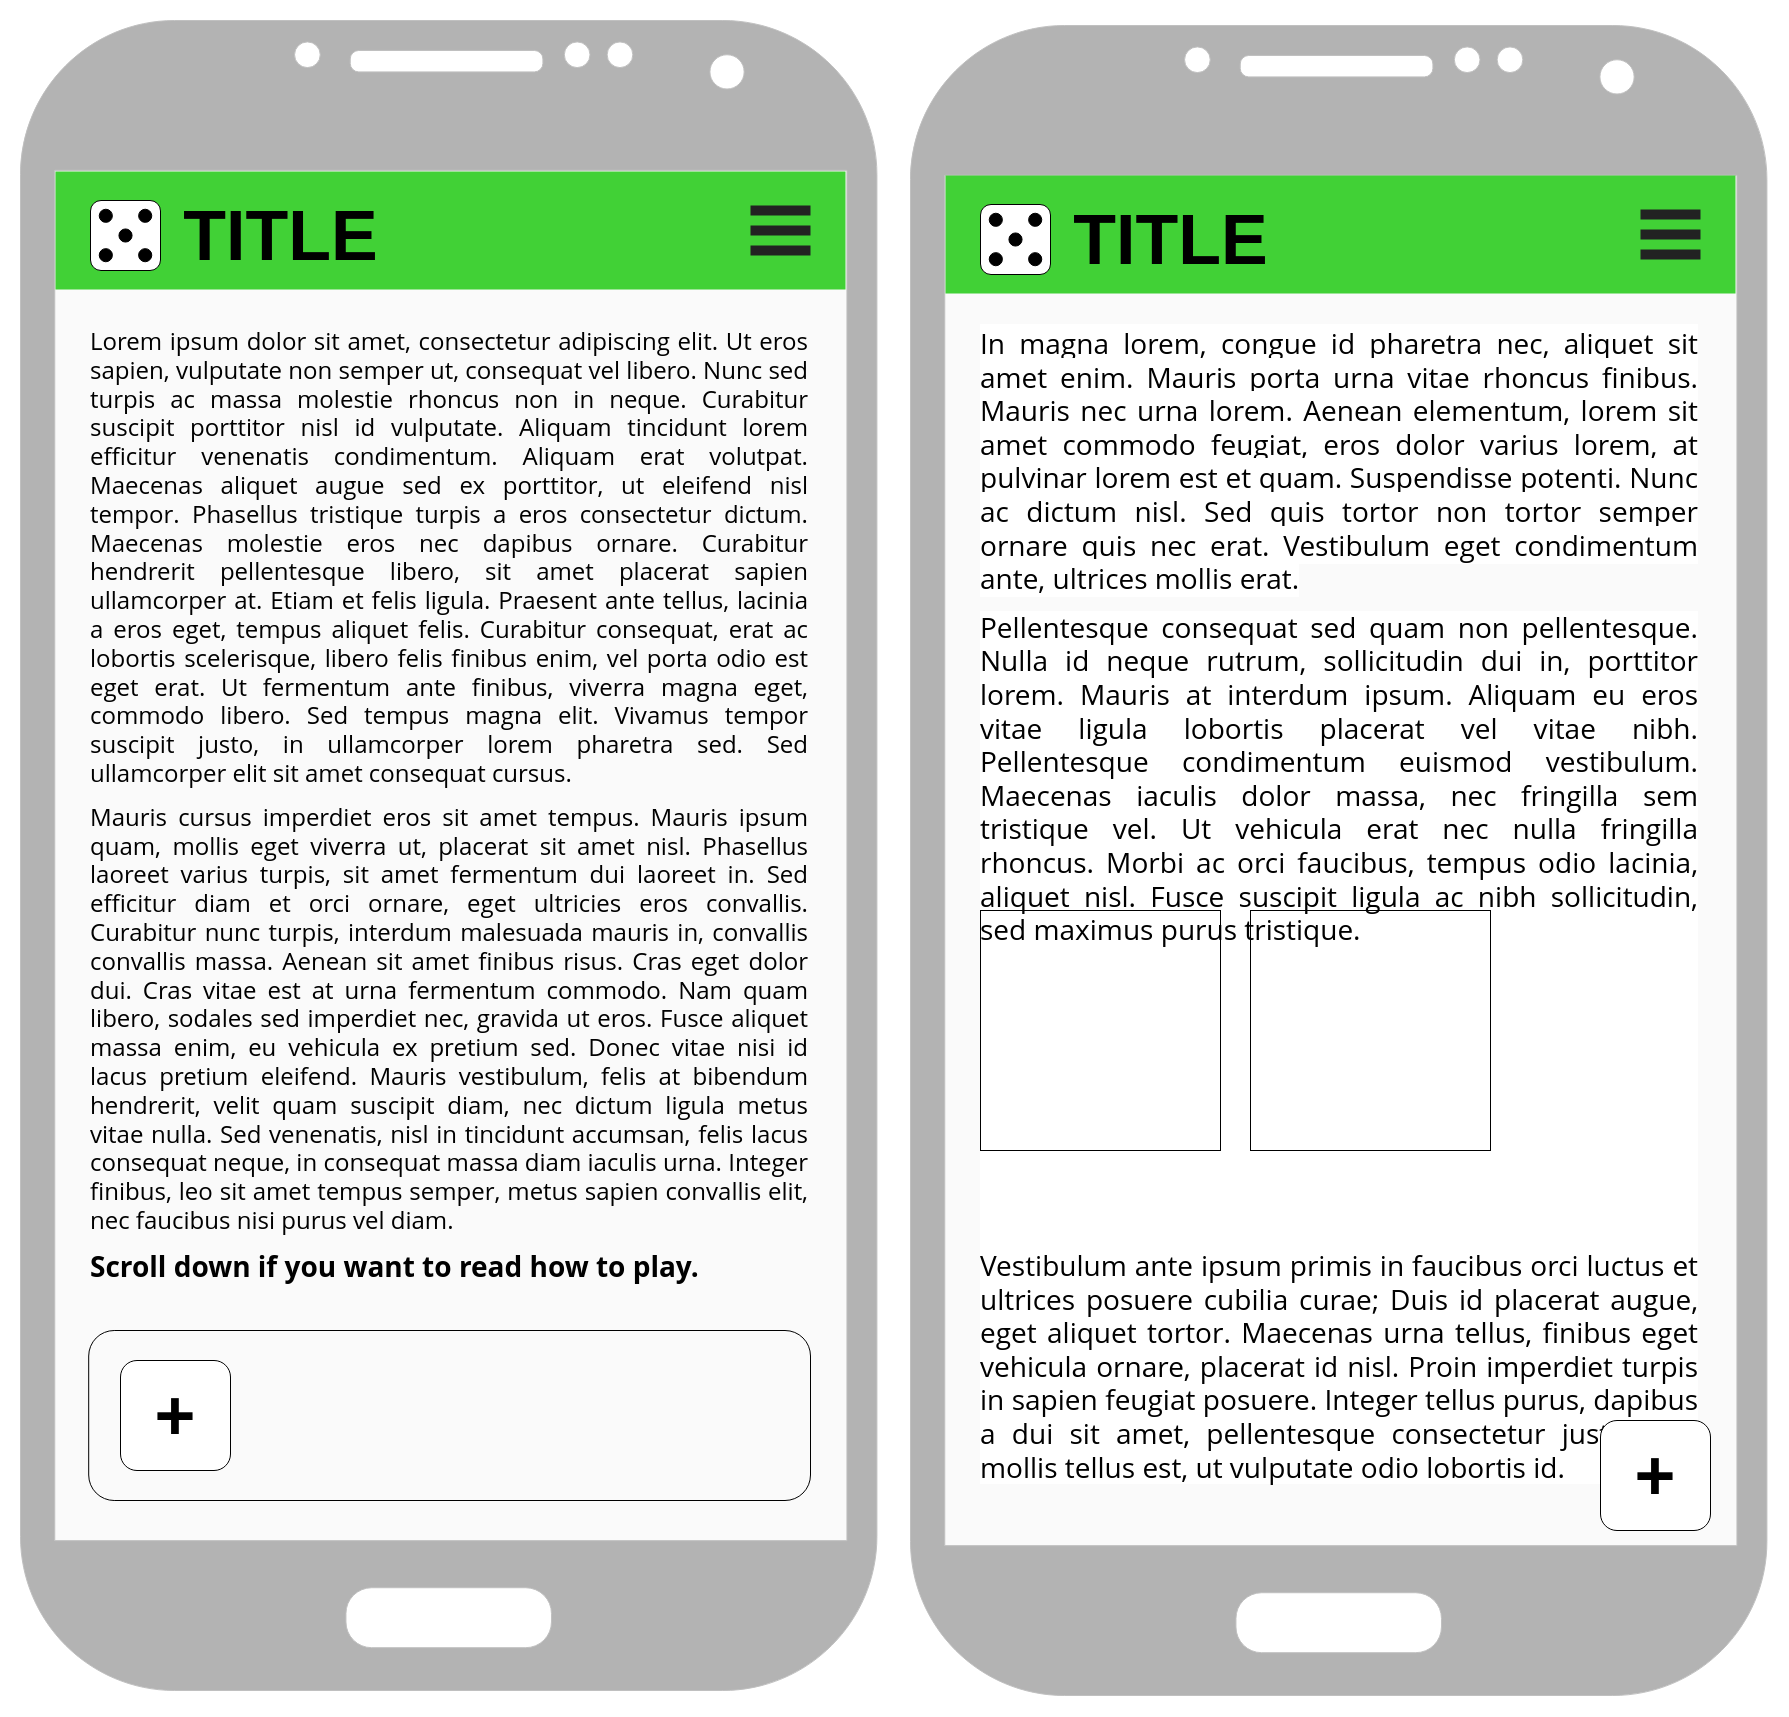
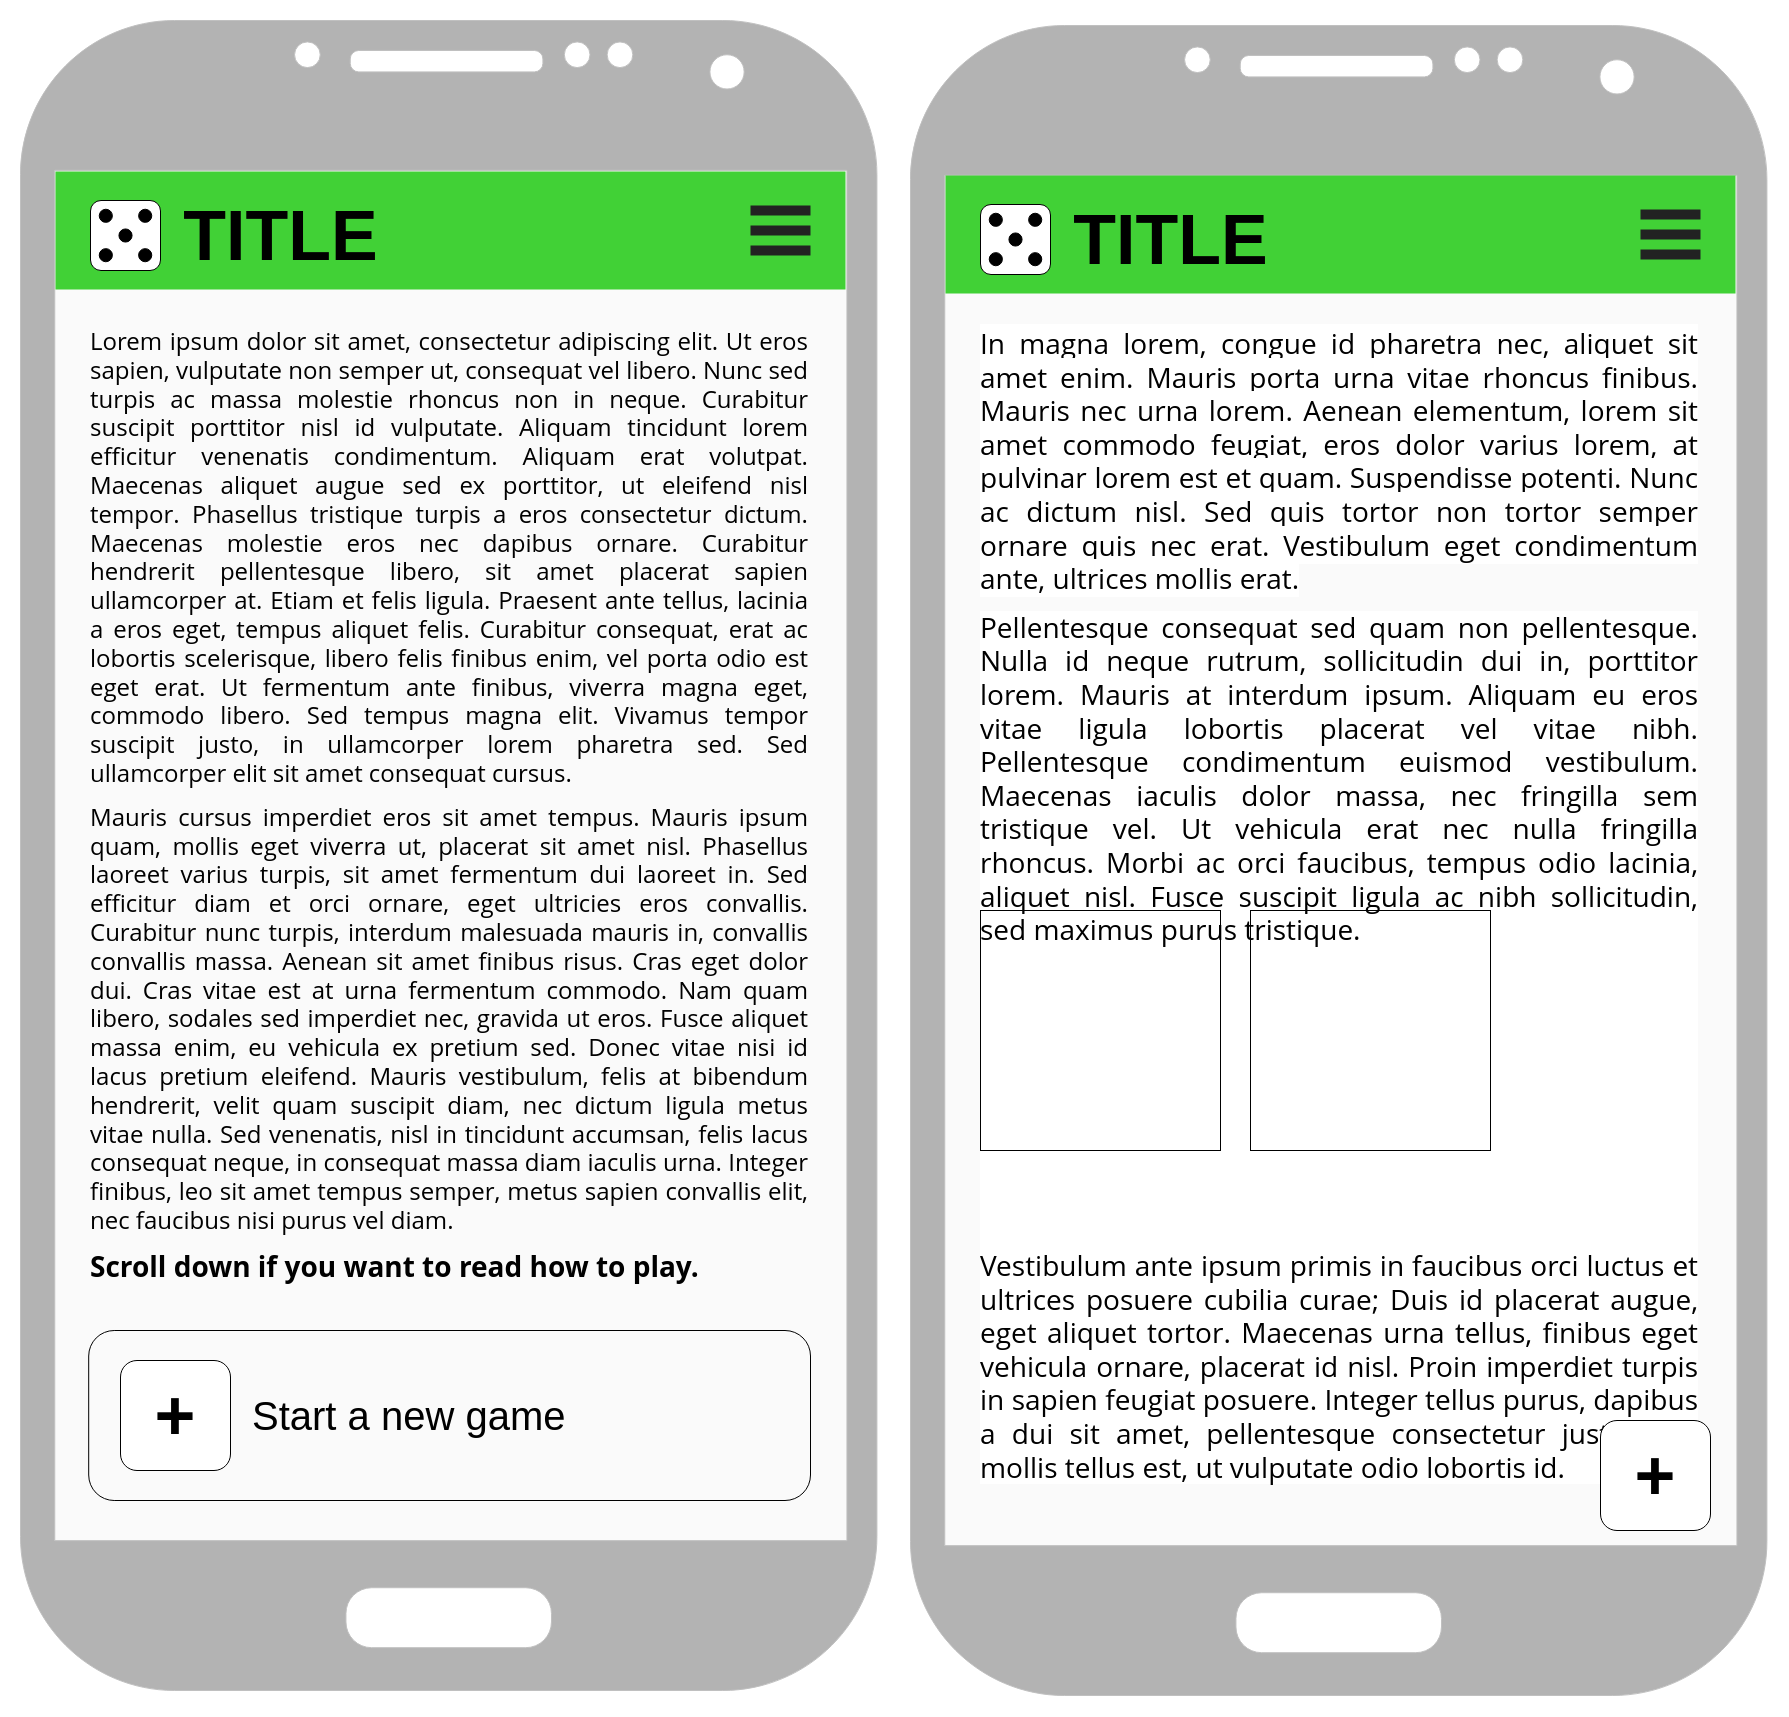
  <mxCell id="0" />
  <mxCell id="1" parent="0" />
  <mxCell id="2" value="" style="rounded=0;whiteSpace=wrap;html=1;fillColor=#FAFAFA;strokeColor=none;movable=0;resizable=0;rotatable=0;deletable=0;editable=0;connectable=0;" parent="1" vertex="1"><mxGeometry x="40" y="160" width="820" height="1400" as="geometry" /></mxCell>
  <mxCell id="3" value="&lt;p style=&quot;margin: 0px 0px 15px; padding: 0px; text-align: justify; font-family: &amp;quot;Open Sans&amp;quot;, Arial, sans-serif; font-size: 24px;&quot;&gt;&lt;font color=&quot;#000000&quot; style=&quot;font-size: 24px;&quot;&gt;Lorem ipsum dolor sit amet, consectetur adipiscing elit. Ut eros sapien, vulputate non semper ut, consequat vel libero. Nunc sed turpis ac massa molestie rhoncus non in neque. Curabitur suscipit porttitor nisl id vulputate. Aliquam tincidunt lorem efficitur venenatis condimentum. Aliquam erat volutpat. Maecenas aliquet augue sed ex porttitor, ut eleifend nisl tempor. Phasellus tristique turpis a eros consectetur dictum. Maecenas molestie eros nec dapibus ornare. Curabitur hendrerit pellentesque libero, sit amet placerat sapien ullamcorper at. Etiam et felis ligula. Praesent ante tellus, lacinia a eros eget, tempus aliquet felis. Curabitur consequat, erat ac lobortis scelerisque, libero felis finibus enim, vel porta odio est eget erat. Ut fermentum ante finibus, viverra magna eget, commodo libero. Sed tempus magna elit. Vivamus tempor suscipit justo, in ullamcorper lorem pharetra sed. Sed ullamcorper elit sit amet consequat cursus.&lt;/font&gt;&lt;/p&gt;&lt;p style=&quot;margin: 0px 0px 15px; padding: 0px; text-align: justify; font-family: &amp;quot;Open Sans&amp;quot;, Arial, sans-serif; font-size: 24px;&quot;&gt;&lt;font color=&quot;#000000&quot; style=&quot;font-size: 24px;&quot;&gt;Mauris cursus imperdiet eros sit amet tempus. Mauris ipsum quam, mollis eget viverra ut, placerat sit amet nisl. Phasellus laoreet varius turpis, sit amet fermentum dui laoreet in. Sed efficitur diam et orci ornare, eget ultricies eros convallis. Curabitur nunc turpis, interdum malesuada mauris in, convallis convallis massa. Aenean sit amet finibus risus. Cras eget dolor dui. Cras vitae est at urna fermentum commodo. Nam quam libero, sodales sed imperdiet nec, gravida ut eros. Fusce aliquet massa enim, eu vehicula ex pretium sed. Donec vitae nisi id lacus pretium eleifend. Mauris vestibulum, felis at bibendum hendrerit, velit quam suscipit diam, nec dictum ligula metus vitae nulla. Sed venenatis, nisl in tincidunt accumsan, felis lacus consequat neque, in consequat massa diam iaculis urna. Integer finibus, leo sit amet tempus semper, metus sapien convallis elit, nec faucibus nisi purus vel diam.&lt;br&gt;&lt;/font&gt;&lt;/p&gt;&lt;p style=&quot;margin: 0px 0px 15px; padding: 0px; text-align: justify; font-family: &amp;quot;Open Sans&amp;quot;, Arial, sans-serif;&quot;&gt;&lt;font size=&quot;1&quot; color=&quot;#000000&quot; style=&quot;&quot;&gt;&lt;b style=&quot;font-size: 28px;&quot;&gt;Scroll down if you want to read how to play.&lt;/b&gt;&lt;/font&gt;&lt;/p&gt;" style="text;whiteSpace=wrap;html=1;fontSize=8;fontColor=#FFFFFF;" parent="1" vertex="1"><mxGeometry x="88.2" y="320" width="720" height="60" as="geometry" /></mxCell>
  <mxCell id="4" value="" style="verticalLabelPosition=bottom;verticalAlign=top;html=1;shadow=0;dashed=0;strokeWidth=1;shape=mxgraph.android.phone2;strokeColor=#c0c0c0;fillColor=#B3B3B3;movable=0;resizable=0;rotatable=0;deletable=0;editable=0;connectable=0;" parent="1" vertex="1"><mxGeometry x="20" y="20" width="856.41" height="1670" as="geometry" /></mxCell>
  <mxCell id="5" value="" style="rounded=1;whiteSpace=wrap;html=1;fillColor=none;" vertex="1" parent="1"><mxGeometry x="88.2" y="1330" width="721.8" height="170" as="geometry" /></mxCell>
+ <mxCell id="6" value="&lt;p&gt;&lt;font style=&quot;font-size: 40px;&quot;&gt;Start a new game&lt;/font&gt;&lt;/p&gt;" style="text;html=1;align=left;verticalAlign=middle;resizable=0;points=[];autosize=1;strokeColor=none;fillColor=none;fontSize=30;" parent="1" vertex="1"><mxGeometry x="250" y="1355" width="340" height="120" as="geometry" /></mxCell>
  <mxCell id="7" value="" style="group" parent="1" vertex="1" connectable="0"><mxGeometry x="120" y="1360" width="110" height="110" as="geometry" /></mxCell>
  <mxCell id="8" value="&lt;font size=&quot;1&quot; style=&quot;&quot;&gt;&lt;b style=&quot;font-size: 70px;&quot;&gt;+&lt;/b&gt;&lt;/font&gt;" style="rounded=1;whiteSpace=wrap;html=1;container=0;" parent="7" vertex="1"><mxGeometry width="110" height="110" as="geometry" /></mxCell>
  <mxCell id="9" value="" style="rounded=0;whiteSpace=wrap;html=1;fillColor=#FAFAFA;strokeColor=none;movable=0;resizable=0;rotatable=0;deletable=0;editable=0;connectable=0;" vertex="1" parent="1"><mxGeometry x="930" y="165" width="820" height="1400" as="geometry" /></mxCell>
  <mxCell id="10" value="" style="verticalLabelPosition=bottom;verticalAlign=top;html=1;shadow=0;dashed=0;strokeWidth=1;shape=mxgraph.android.phone2;strokeColor=#c0c0c0;fillColor=#B3B3B3;movable=0;resizable=0;rotatable=0;deletable=0;editable=0;connectable=0;" vertex="1" parent="1"><mxGeometry x="910" y="25" width="856.41" height="1670" as="geometry" /></mxCell>
  <mxCell id="11" value="&lt;p style=&quot;margin: 0px 0px 15px; padding: 0px; text-align: justify; font-family: &amp;quot;Open Sans&amp;quot;, Arial, sans-serif; font-size: 24px;&quot;&gt;&lt;span style=&quot;background-color: rgb(255, 255, 255); color: rgb(0, 0, 0); font-size: 28px;&quot;&gt;In magna lorem, congue id pharetra nec, aliquet sit amet enim. Mauris porta urna vitae rhoncus finibus. Mauris nec urna lorem. Aenean elementum, lorem sit amet commodo feugiat, eros dolor varius lorem, at pulvinar lorem est et quam. Suspendisse potenti. Nunc ac dictum nisl. Sed quis tortor non tortor semper ornare quis nec erat. Vestibulum eget condimentum ante, ultrices mollis erat.&lt;/span&gt;&lt;br&gt;&lt;/p&gt;&lt;p style=&quot;margin: 0px 0px 15px; padding: 0px; text-align: justify; color: rgb(0, 0, 0); font-family: &amp;quot;Open Sans&amp;quot;, Arial, sans-serif; background-color: rgb(255, 255, 255); font-size: 28px;&quot;&gt;&lt;font style=&quot;font-size: 28px;&quot;&gt;Pellentesque consequat sed quam non pellentesque. Nulla id neque rutrum, sollicitudin dui in, porttitor lorem. Mauris at interdum ipsum. Aliquam eu eros vitae ligula lobortis placerat vel vitae nibh. Pellentesque condimentum euismod vestibulum. Maecenas iaculis dolor massa, nec fringilla sem tristique vel. Ut vehicula erat nec nulla fringilla rhoncus. Morbi ac orci faucibus, tempus odio lacinia, aliquet nisl. Fusce suscipit ligula ac nibh sollicitudin, sed maximus purus tristique.&lt;br&gt;&lt;br&gt;&lt;br&gt;&lt;br&gt;&lt;br&gt;&lt;br&gt;&lt;br&gt;&lt;br&gt;&lt;br&gt;&lt;br&gt;Vestibulum ante ipsum primis in faucibus orci luctus et ultrices posuere cubilia curae; Duis id placerat augue, eget aliquet tortor. Maecenas urna tellus, finibus eget vehicula ornare, placerat id nisl. Proin imperdiet turpis in sapien feugiat posuere. Integer tellus purus, dapibus a dui sit amet, pellentesque consectetur justo. Sed mollis tellus est, ut vulputate odio lobortis id.&amp;nbsp;&lt;br&gt;&lt;/font&gt;&lt;/p&gt;" style="text;whiteSpace=wrap;html=1;fontSize=8;fontColor=#FFFFFF;" vertex="1" parent="1"><mxGeometry x="978.21" y="320" width="720" height="60" as="geometry" /></mxCell>
  <mxCell id="12" value="" style="group" vertex="1" connectable="0" parent="1"><mxGeometry x="55" y="145" width="790" height="180" as="geometry" /></mxCell>
  <mxCell id="13" value="" style="rounded=0;whiteSpace=wrap;html=1;fillColor=#41D136;strokeColor=none;" parent="12" vertex="1"><mxGeometry y="26" width="790" height="118" as="geometry" /></mxCell>
  <mxCell id="14" value="" style="html=1;verticalLabelPosition=bottom;labelBackgroundColor=#ffffff;verticalAlign=top;shadow=0;dashed=0;strokeWidth=2;shape=mxgraph.ios7.misc.options;fillColor=#222222;sketch=0;" parent="12" vertex="1"><mxGeometry x="695" y="60" width="60" height="50" as="geometry" /></mxCell>
  <mxCell id="15" value="" style="group" parent="12" vertex="1" connectable="0"><mxGeometry x="35" y="55" width="70" height="70" as="geometry" /></mxCell>
  <mxCell id="16" value="" style="rounded=1;whiteSpace=wrap;html=1;container=0;" parent="15" vertex="1"><mxGeometry width="70" height="70" as="geometry" /></mxCell>
  <mxCell id="17" value="" style="ellipse;whiteSpace=wrap;html=1;fillColor=#000000;container=0;" parent="15" vertex="1"><mxGeometry x="8.75" y="8.75" width="13.125" height="13.125" as="geometry" /></mxCell>
  <mxCell id="18" value="" style="ellipse;whiteSpace=wrap;html=1;fillColor=#000000;container=0;" parent="15" vertex="1"><mxGeometry x="48.125" y="48.125" width="13.125" height="13.125" as="geometry" /></mxCell>
  <mxCell id="19" value="" style="ellipse;whiteSpace=wrap;html=1;fillColor=#000000;rotation=90;container=0;" parent="15" vertex="1"><mxGeometry x="48.125" y="8.75" width="13.125" height="13.125" as="geometry" /></mxCell>
  <mxCell id="20" value="" style="ellipse;whiteSpace=wrap;html=1;fillColor=#000000;rotation=90;container=0;" parent="15" vertex="1"><mxGeometry x="8.75" y="48.125" width="13.125" height="13.125" as="geometry" /></mxCell>
  <mxCell id="21" value="" style="ellipse;whiteSpace=wrap;html=1;fillColor=#000000;" parent="15" vertex="1"><mxGeometry x="28.438" y="28.438" width="13.125" height="13.125" as="geometry" /></mxCell>
  <mxCell id="22" value="&lt;h1&gt;&lt;b&gt;&lt;font style=&quot;font-size: 70px;&quot;&gt;TITLE&lt;/font&gt;&lt;/b&gt;&lt;/h1&gt;" style="text;html=1;align=center;verticalAlign=middle;resizable=0;points=[];autosize=1;strokeColor=none;fillColor=none;fontSize=30;" parent="12" vertex="1"><mxGeometry x="115" width="220" height="180" as="geometry" /></mxCell>
  <mxCell id="23" value="" style="group" vertex="1" connectable="0" parent="1"><mxGeometry x="945" y="149" width="790" height="180" as="geometry" /></mxCell>
  <mxCell id="24" value="" style="rounded=0;whiteSpace=wrap;html=1;fillColor=#41D136;strokeColor=none;" vertex="1" parent="23"><mxGeometry y="26" width="790" height="118" as="geometry" /></mxCell>
  <mxCell id="25" value="" style="html=1;verticalLabelPosition=bottom;labelBackgroundColor=#ffffff;verticalAlign=top;shadow=0;dashed=0;strokeWidth=2;shape=mxgraph.ios7.misc.options;fillColor=#222222;sketch=0;" vertex="1" parent="23"><mxGeometry x="695" y="60" width="60" height="50" as="geometry" /></mxCell>
  <mxCell id="26" value="" style="group" vertex="1" connectable="0" parent="23"><mxGeometry x="35" y="55" width="70" height="70" as="geometry" /></mxCell>
  <mxCell id="27" value="" style="rounded=1;whiteSpace=wrap;html=1;container=0;" vertex="1" parent="26"><mxGeometry width="70" height="70" as="geometry" /></mxCell>
  <mxCell id="28" value="" style="ellipse;whiteSpace=wrap;html=1;fillColor=#000000;container=0;" vertex="1" parent="26"><mxGeometry x="8.75" y="8.75" width="13.125" height="13.125" as="geometry" /></mxCell>
  <mxCell id="29" value="" style="ellipse;whiteSpace=wrap;html=1;fillColor=#000000;container=0;" vertex="1" parent="26"><mxGeometry x="48.125" y="48.125" width="13.125" height="13.125" as="geometry" /></mxCell>
  <mxCell id="30" value="" style="ellipse;whiteSpace=wrap;html=1;fillColor=#000000;rotation=90;container=0;" vertex="1" parent="26"><mxGeometry x="48.125" y="8.75" width="13.125" height="13.125" as="geometry" /></mxCell>
  <mxCell id="31" value="" style="ellipse;whiteSpace=wrap;html=1;fillColor=#000000;rotation=90;container=0;" vertex="1" parent="26"><mxGeometry x="8.75" y="48.125" width="13.125" height="13.125" as="geometry" /></mxCell>
  <mxCell id="32" value="" style="ellipse;whiteSpace=wrap;html=1;fillColor=#000000;" vertex="1" parent="26"><mxGeometry x="28.438" y="28.438" width="13.125" height="13.125" as="geometry" /></mxCell>
  <mxCell id="33" value="&lt;h1&gt;&lt;b&gt;&lt;font style=&quot;font-size: 70px;&quot;&gt;TITLE&lt;/font&gt;&lt;/b&gt;&lt;/h1&gt;" style="text;html=1;align=center;verticalAlign=middle;resizable=0;points=[];autosize=1;strokeColor=none;fillColor=none;fontSize=30;" vertex="1" parent="23"><mxGeometry x="115" width="220" height="180" as="geometry" /></mxCell>
  <mxCell id="34" value="" style="group" vertex="1" connectable="0" parent="1"><mxGeometry x="1600" y="1420" width="110" height="110" as="geometry" /></mxCell>
  <mxCell id="35" value="&lt;font size=&quot;1&quot; style=&quot;&quot;&gt;&lt;b style=&quot;font-size: 70px;&quot;&gt;+&lt;/b&gt;&lt;/font&gt;" style="rounded=1;whiteSpace=wrap;html=1;container=0;" vertex="1" parent="34"><mxGeometry width="110" height="110" as="geometry" /></mxCell>
  <mxCell id="36" value="" style="whiteSpace=wrap;html=1;aspect=fixed;fontSize=28;fillColor=none;" vertex="1" parent="1"><mxGeometry x="980" y="910" width="240" height="240" as="geometry" /></mxCell>
  <mxCell id="37" value="" style="whiteSpace=wrap;html=1;aspect=fixed;fontSize=28;fillColor=none;" vertex="1" parent="1"><mxGeometry x="1250" y="910" width="240" height="240" as="geometry" /></mxCell>
